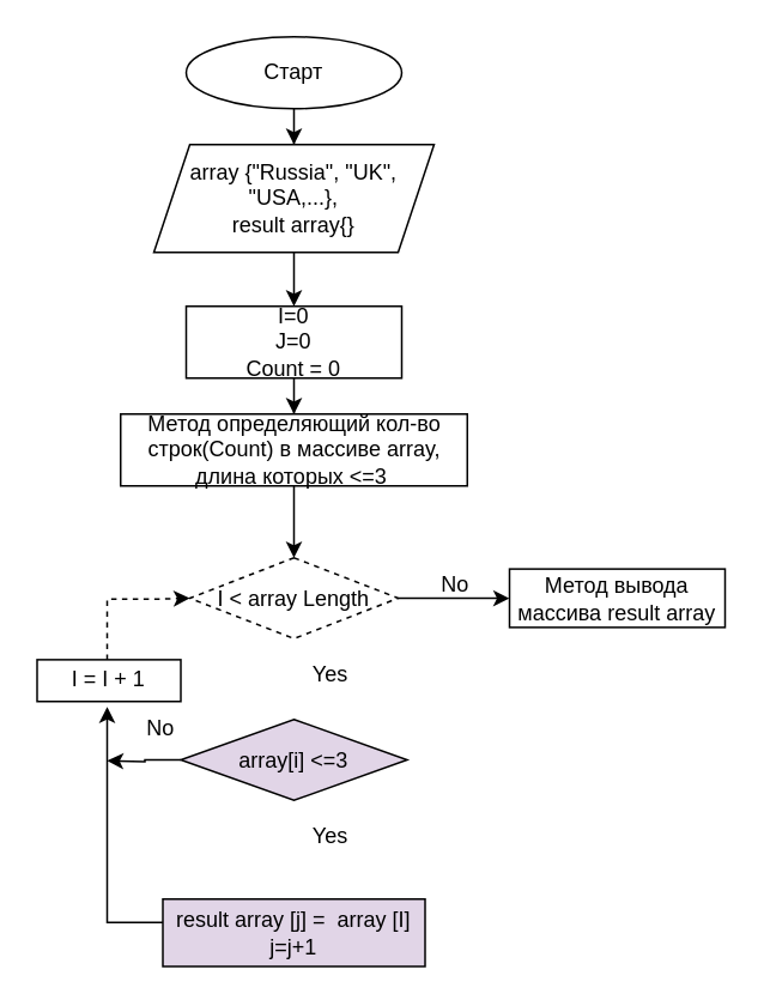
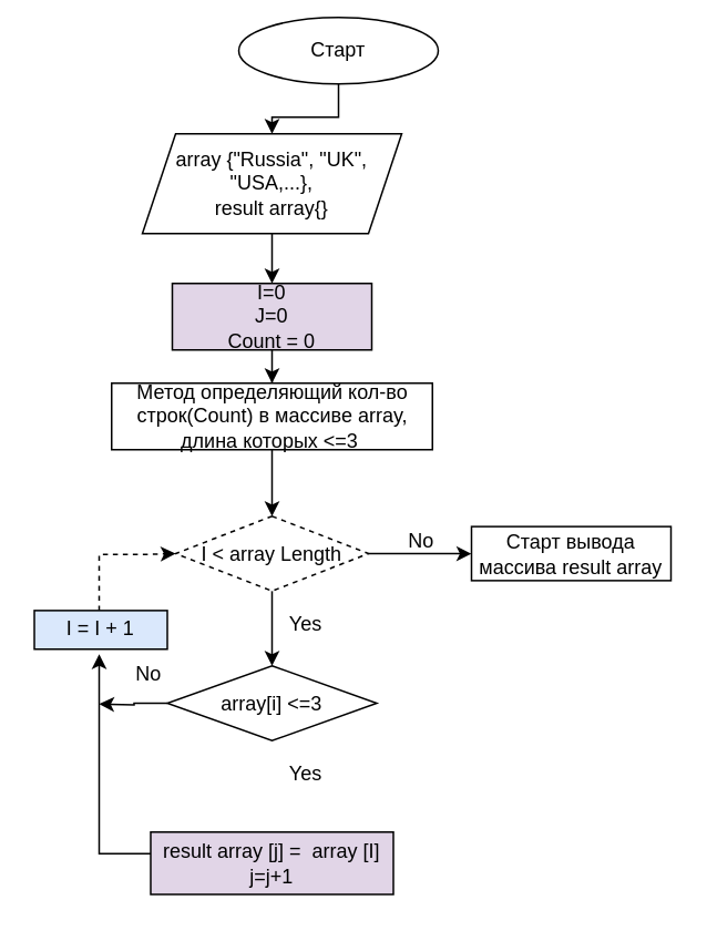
  <mxCell id="0" />
  <mxCell id="1" parent="0" />
  <mxCell id="2" value="" style="edgeStyle=orthogonalEdgeStyle;rounded=0;orthogonalLoop=1;jettySize=auto;html=1;" edge="1" parent="1" source="3" target="7"><mxGeometry relative="1" as="geometry" /></mxCell>
  <mxCell id="3" value="array {&quot;Russia&quot;, &quot;UK&quot;, &quot;USA,...},&lt;br&gt;result array{}" style="shape=parallelogram;perimeter=parallelogramPerimeter;whiteSpace=wrap;html=1;fixedSize=1;" vertex="1" parent="1"><mxGeometry x="85" y="80" width="156" height="60" as="geometry" /></mxCell>
  <mxCell id="4" value="" style="edgeStyle=orthogonalEdgeStyle;rounded=0;orthogonalLoop=1;jettySize=auto;html=1;" edge="1" parent="1" source="5" target="3"><mxGeometry relative="1" as="geometry" /></mxCell>
- <mxCell id="5" value="Старт" style="ellipse;whiteSpace=wrap;html=1;" vertex="1" parent="1"><mxGeometry x="103" y="20" width="120" height="40" as="geometry" /></mxCell>
+ <mxCell id="5" value="Старт" style="ellipse;whiteSpace=wrap;html=1;" vertex="1" parent="1"><mxGeometry x="143" y="10" width="120" height="40" as="geometry" /></mxCell>
  <mxCell id="6" value="" style="edgeStyle=orthogonalEdgeStyle;rounded=0;orthogonalLoop=1;jettySize=auto;html=1;entryX=0.5;entryY=0;entryDx=0;entryDy=0;" edge="1" parent="1" source="7" target="21"><mxGeometry relative="1" as="geometry"><mxPoint x="163" y="230" as="targetPoint" /></mxGeometry></mxCell>
- <mxCell id="7" value="I=0&lt;br&gt;J=0&lt;br&gt;Count = 0" style="whiteSpace=wrap;html=1;" vertex="1" parent="1"><mxGeometry x="103" y="170" width="120" height="40" as="geometry" /></mxCell>
+ <mxCell id="7" value="I=0&lt;br&gt;J=0&lt;br&gt;Count = 0" style="whiteSpace=wrap;html=1;fillColor=#e1d5e7;" vertex="1" parent="1"><mxGeometry x="103" y="170" width="120" height="40" as="geometry" /></mxCell>
+ <mxCell id="8" value="" style="edgeStyle=orthogonalEdgeStyle;rounded=0;orthogonalLoop=1;jettySize=auto;html=1;" edge="1" parent="1" source="10" target="14"><mxGeometry relative="1" as="geometry" /></mxCell>
  <mxCell id="9" value="" style="edgeStyle=orthogonalEdgeStyle;rounded=0;orthogonalLoop=1;jettySize=auto;html=1;" edge="1" parent="1" source="10" target="17"><mxGeometry relative="1" as="geometry" /></mxCell>
  <mxCell id="10" value="I &amp;lt; array Length" style="rhombus;whiteSpace=wrap;html=1;dashed=1;" vertex="1" parent="1"><mxGeometry x="105" y="310" width="116" height="45" as="geometry" /></mxCell>
  <mxCell id="11" value="Yes" style="text;html=1;align=center;verticalAlign=middle;resizable=0;points=[];autosize=1;strokeColor=none;fillColor=none;" vertex="1" parent="1"><mxGeometry x="163" y="450" width="40" height="30" as="geometry" /></mxCell>
  <mxCell id="12" value="No" style="text;html=1;strokeColor=none;fillColor=none;align=center;verticalAlign=middle;whiteSpace=wrap;rounded=0;" vertex="1" parent="1"><mxGeometry x="223" y="310" width="60" height="30" as="geometry" /></mxCell>
  <mxCell id="13" style="edgeStyle=orthogonalEdgeStyle;rounded=0;orthogonalLoop=1;jettySize=auto;html=1;" edge="1" parent="1" source="14"><mxGeometry relative="1" as="geometry"><mxPoint x="59" y="423" as="targetPoint" /></mxGeometry></mxCell>
- <mxCell id="14" value="array[i] &amp;lt;=3" style="rhombus;whiteSpace=wrap;html=1;fillColor=#e1d5e7;" vertex="1" parent="1"><mxGeometry x="100" y="400" width="126" height="45" as="geometry" /></mxCell>
+ <mxCell id="14" value="array[i] &amp;lt;=3" style="rhombus;whiteSpace=wrap;html=1;" vertex="1" parent="1"><mxGeometry x="100" y="400" width="126" height="45" as="geometry" /></mxCell>
  <mxCell id="15" style="edgeStyle=orthogonalEdgeStyle;rounded=0;orthogonalLoop=1;jettySize=auto;html=1;" edge="1" parent="1" source="16"><mxGeometry relative="1" as="geometry"><mxPoint x="59" y="393" as="targetPoint" /><Array as="points"><mxPoint x="59" y="513" /></Array></mxGeometry></mxCell>
  <mxCell id="16" value="result array [j] = &amp;nbsp;array [I]&lt;br&gt;j=j+1" style="whiteSpace=wrap;html=1;fillColor=#e1d5e7;" vertex="1" parent="1"><mxGeometry x="90" y="500" width="146" height="37.5" as="geometry" /></mxCell>
- <mxCell id="17" value="Метод вывода массива result array" style="whiteSpace=wrap;html=1;" vertex="1" parent="1"><mxGeometry x="283" y="316.25" width="120" height="32.5" as="geometry" /></mxCell>
+ <mxCell id="17" value="Старт вывода массива result array" style="whiteSpace=wrap;html=1;" vertex="1" parent="1"><mxGeometry x="283" y="316.25" width="120" height="32.5" as="geometry" /></mxCell>
  <mxCell id="18" value="No" style="text;html=1;strokeColor=none;fillColor=none;align=center;verticalAlign=middle;whiteSpace=wrap;rounded=0;" vertex="1" parent="1"><mxGeometry x="59" y="390" width="60" height="30" as="geometry" /></mxCell>
  <mxCell id="19" value="Yes" style="text;html=1;align=center;verticalAlign=middle;resizable=0;points=[];autosize=1;strokeColor=none;fillColor=none;" vertex="1" parent="1"><mxGeometry x="163" y="360" width="40" height="30" as="geometry" /></mxCell>
  <mxCell id="20" value="" style="edgeStyle=orthogonalEdgeStyle;rounded=0;orthogonalLoop=1;jettySize=auto;html=1;" edge="1" parent="1" source="21" target="10"><mxGeometry relative="1" as="geometry" /></mxCell>
  <mxCell id="21" value="Метод определяющий кол-во строк(Count) в массиве array, длина которых &amp;lt;=3&amp;nbsp;" style="rounded=0;whiteSpace=wrap;html=1;" vertex="1" parent="1"><mxGeometry x="66.5" y="230" width="193" height="40" as="geometry" /></mxCell>
  <mxCell id="22" style="edgeStyle=orthogonalEdgeStyle;rounded=0;orthogonalLoop=1;jettySize=auto;html=1;entryX=0;entryY=0.5;entryDx=0;entryDy=0;dashed=1;" edge="1" parent="1" source="23" target="10"><mxGeometry relative="1" as="geometry"><Array as="points"><mxPoint x="59" y="333" /><mxPoint x="85" y="333" /></Array></mxGeometry></mxCell>
- <mxCell id="23" value="I = I + 1" style="rounded=0;whiteSpace=wrap;html=1;" vertex="1" parent="1"><mxGeometry x="20" y="366.75" width="80" height="23.25" as="geometry" /></mxCell>
+ <mxCell id="23" value="I = I + 1" style="rounded=0;whiteSpace=wrap;html=1;fillColor=#dae8fc;" vertex="1" parent="1"><mxGeometry x="20" y="366.75" width="80" height="23.25" as="geometry" /></mxCell>
